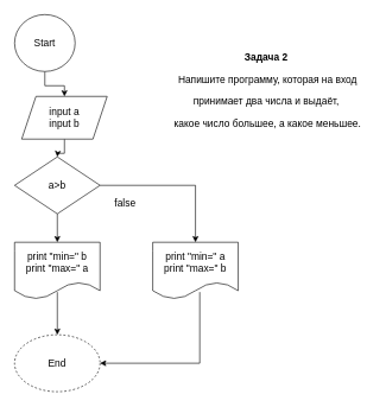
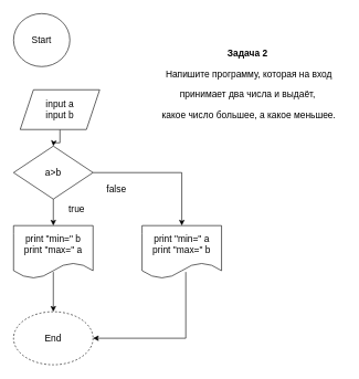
  <mxCell id="0" />
  <mxCell id="1" parent="0" />
- <mxCell id="2" value="" style="edgeStyle=orthogonalEdgeStyle;rounded=0;orthogonalLoop=1;jettySize=auto;html=1;fontSize=14;" parent="1" source="3" target="5" edge="1"><mxGeometry relative="1" as="geometry" /></mxCell>
  <mxCell id="3" value="&lt;font style=&quot;font-size: 14px;&quot;&gt;Start&lt;/font&gt;" style="ellipse;whiteSpace=wrap;html=1;" parent="1" vertex="1"><mxGeometry x="20" y="20" width="85" height="80" as="geometry" /></mxCell>
  <mxCell id="4" value="" style="edgeStyle=orthogonalEdgeStyle;rounded=0;orthogonalLoop=1;jettySize=auto;html=1;fontSize=14;" parent="1" source="5" edge="1"><mxGeometry relative="1" as="geometry"><mxPoint x="80" y="220" as="targetPoint" /></mxGeometry></mxCell>
  <mxCell id="5" value="input a&lt;br&gt;input b" style="shape=parallelogram;perimeter=parallelogramPerimeter;whiteSpace=wrap;html=1;fixedSize=1;fontSize=14;" parent="1" vertex="1"><mxGeometry x="30" y="135" width="120" height="60" as="geometry" /></mxCell>
  <mxCell id="6" value="" style="edgeStyle=orthogonalEdgeStyle;rounded=0;orthogonalLoop=1;jettySize=auto;html=1;fontSize=14;" parent="1" source="7" target="9" edge="1"><mxGeometry relative="1" as="geometry" /></mxCell>
  <mxCell id="7" value="a&amp;gt;b" style="rhombus;whiteSpace=wrap;html=1;fontSize=14;" parent="1" vertex="1"><mxGeometry x="20" y="220" width="120" height="80" as="geometry" /></mxCell>
  <mxCell id="8" value="" style="edgeStyle=orthogonalEdgeStyle;rounded=0;orthogonalLoop=1;jettySize=auto;html=1;fontSize=14;exitX=0.5;exitY=0.875;exitDx=0;exitDy=0;exitPerimeter=0;" parent="1" source="9" target="14" edge="1"><mxGeometry relative="1" as="geometry" /></mxCell>
  <mxCell id="9" value="print &quot;min=&quot; b&lt;br&gt;print &quot;max=&quot; a" style="shape=document;whiteSpace=wrap;html=1;boundedLbl=1;fontSize=14;" parent="1" vertex="1"><mxGeometry x="20" y="340" width="120" height="80" as="geometry" /></mxCell>
+ <mxCell id="10" value="true" style="text;html=1;align=center;verticalAlign=middle;resizable=0;points=[];autosize=1;strokeColor=none;fillColor=none;fontSize=14;" parent="1" vertex="1"><mxGeometry x="90" y="300" width="50" height="30" as="geometry" /></mxCell>
  <mxCell id="11" value="print &quot;min=&quot; a&lt;br style=&quot;border-color: var(--border-color);&quot;&gt;print &quot;max=&quot; b" style="shape=document;whiteSpace=wrap;html=1;boundedLbl=1;fontSize=14;" parent="1" vertex="1"><mxGeometry x="214" y="340" width="120" height="80" as="geometry" /></mxCell>
  <mxCell id="12" value="" style="endArrow=classic;html=1;rounded=0;fontSize=14;entryX=0.5;entryY=0;entryDx=0;entryDy=0;exitX=1;exitY=0.5;exitDx=0;exitDy=0;" parent="1" source="7" target="11" edge="1"><mxGeometry width="50" height="50" relative="1" as="geometry"><mxPoint x="60" y="280" as="sourcePoint" /><mxPoint x="110" y="230" as="targetPoint" /><Array as="points"><mxPoint x="274" y="260" /></Array></mxGeometry></mxCell>
  <mxCell id="13" value="false" style="text;html=1;align=center;verticalAlign=middle;resizable=0;points=[];autosize=1;strokeColor=none;fillColor=none;fontSize=14;" parent="1" vertex="1"><mxGeometry x="150" y="270" width="50" height="30" as="geometry" /></mxCell>
  <mxCell id="14" value="End" style="ellipse;whiteSpace=wrap;html=1;fontSize=14;dashed=1;" parent="1" vertex="1"><mxGeometry x="20" y="470" width="120" height="80" as="geometry" /></mxCell>
  <mxCell id="15" value="" style="endArrow=classic;html=1;rounded=0;fontSize=14;exitX=0.55;exitY=0.875;exitDx=0;exitDy=0;exitPerimeter=0;entryX=1;entryY=0.5;entryDx=0;entryDy=0;" parent="1" source="11" target="14" edge="1"><mxGeometry width="50" height="50" relative="1" as="geometry"><mxPoint x="60" y="280" as="sourcePoint" /><mxPoint x="110" y="230" as="targetPoint" /><Array as="points"><mxPoint x="280" y="510" /></Array></mxGeometry></mxCell>
  <mxCell id="16" value="&lt;br&gt;&lt;b style=&quot;background-color: initial;&quot;&gt;Задача 2&amp;nbsp;&lt;/b&gt;&lt;br&gt;&lt;p class=&quot;MsoNormal&quot;&gt;&lt;span&gt;Напишите программу, которая на вход&lt;/span&gt;&lt;/p&gt;&lt;p class=&quot;MsoNormal&quot;&gt;&lt;span&gt;принимает два числа и выдаёт,&amp;nbsp;&lt;/span&gt;&lt;/p&gt;&lt;p class=&quot;MsoNormal&quot;&gt;&lt;span&gt;какое число большее, а какое меньшее.&lt;/span&gt;&lt;/p&gt;" style="text;html=1;align=center;verticalAlign=middle;resizable=0;points=[];autosize=1;strokeColor=none;fillColor=none;fontSize=14;" vertex="1" parent="1"><mxGeometry x="230" y="50" width="290" height="150" as="geometry" /></mxCell>
